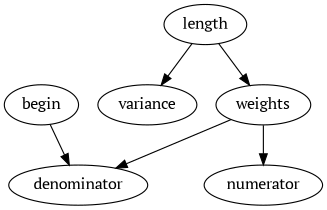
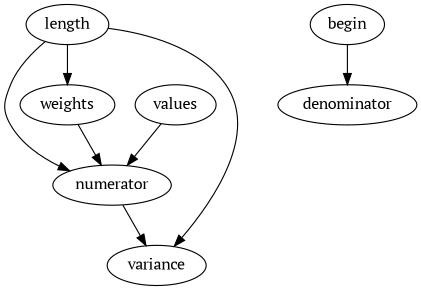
  digraph {
    fontname="PT Serif"
    node [fontname="PT Serif"]
    edge [fontname="PT Serif"]
    numerator
    variance
    length
    weights
    begin
    denominator
+   values
+   numerator -> variance
+   length -> numerator
    length -> variance
    length -> weights
    weights -> numerator
-   weights -> denominator
    begin -> denominator
+   values -> numerator
  }
